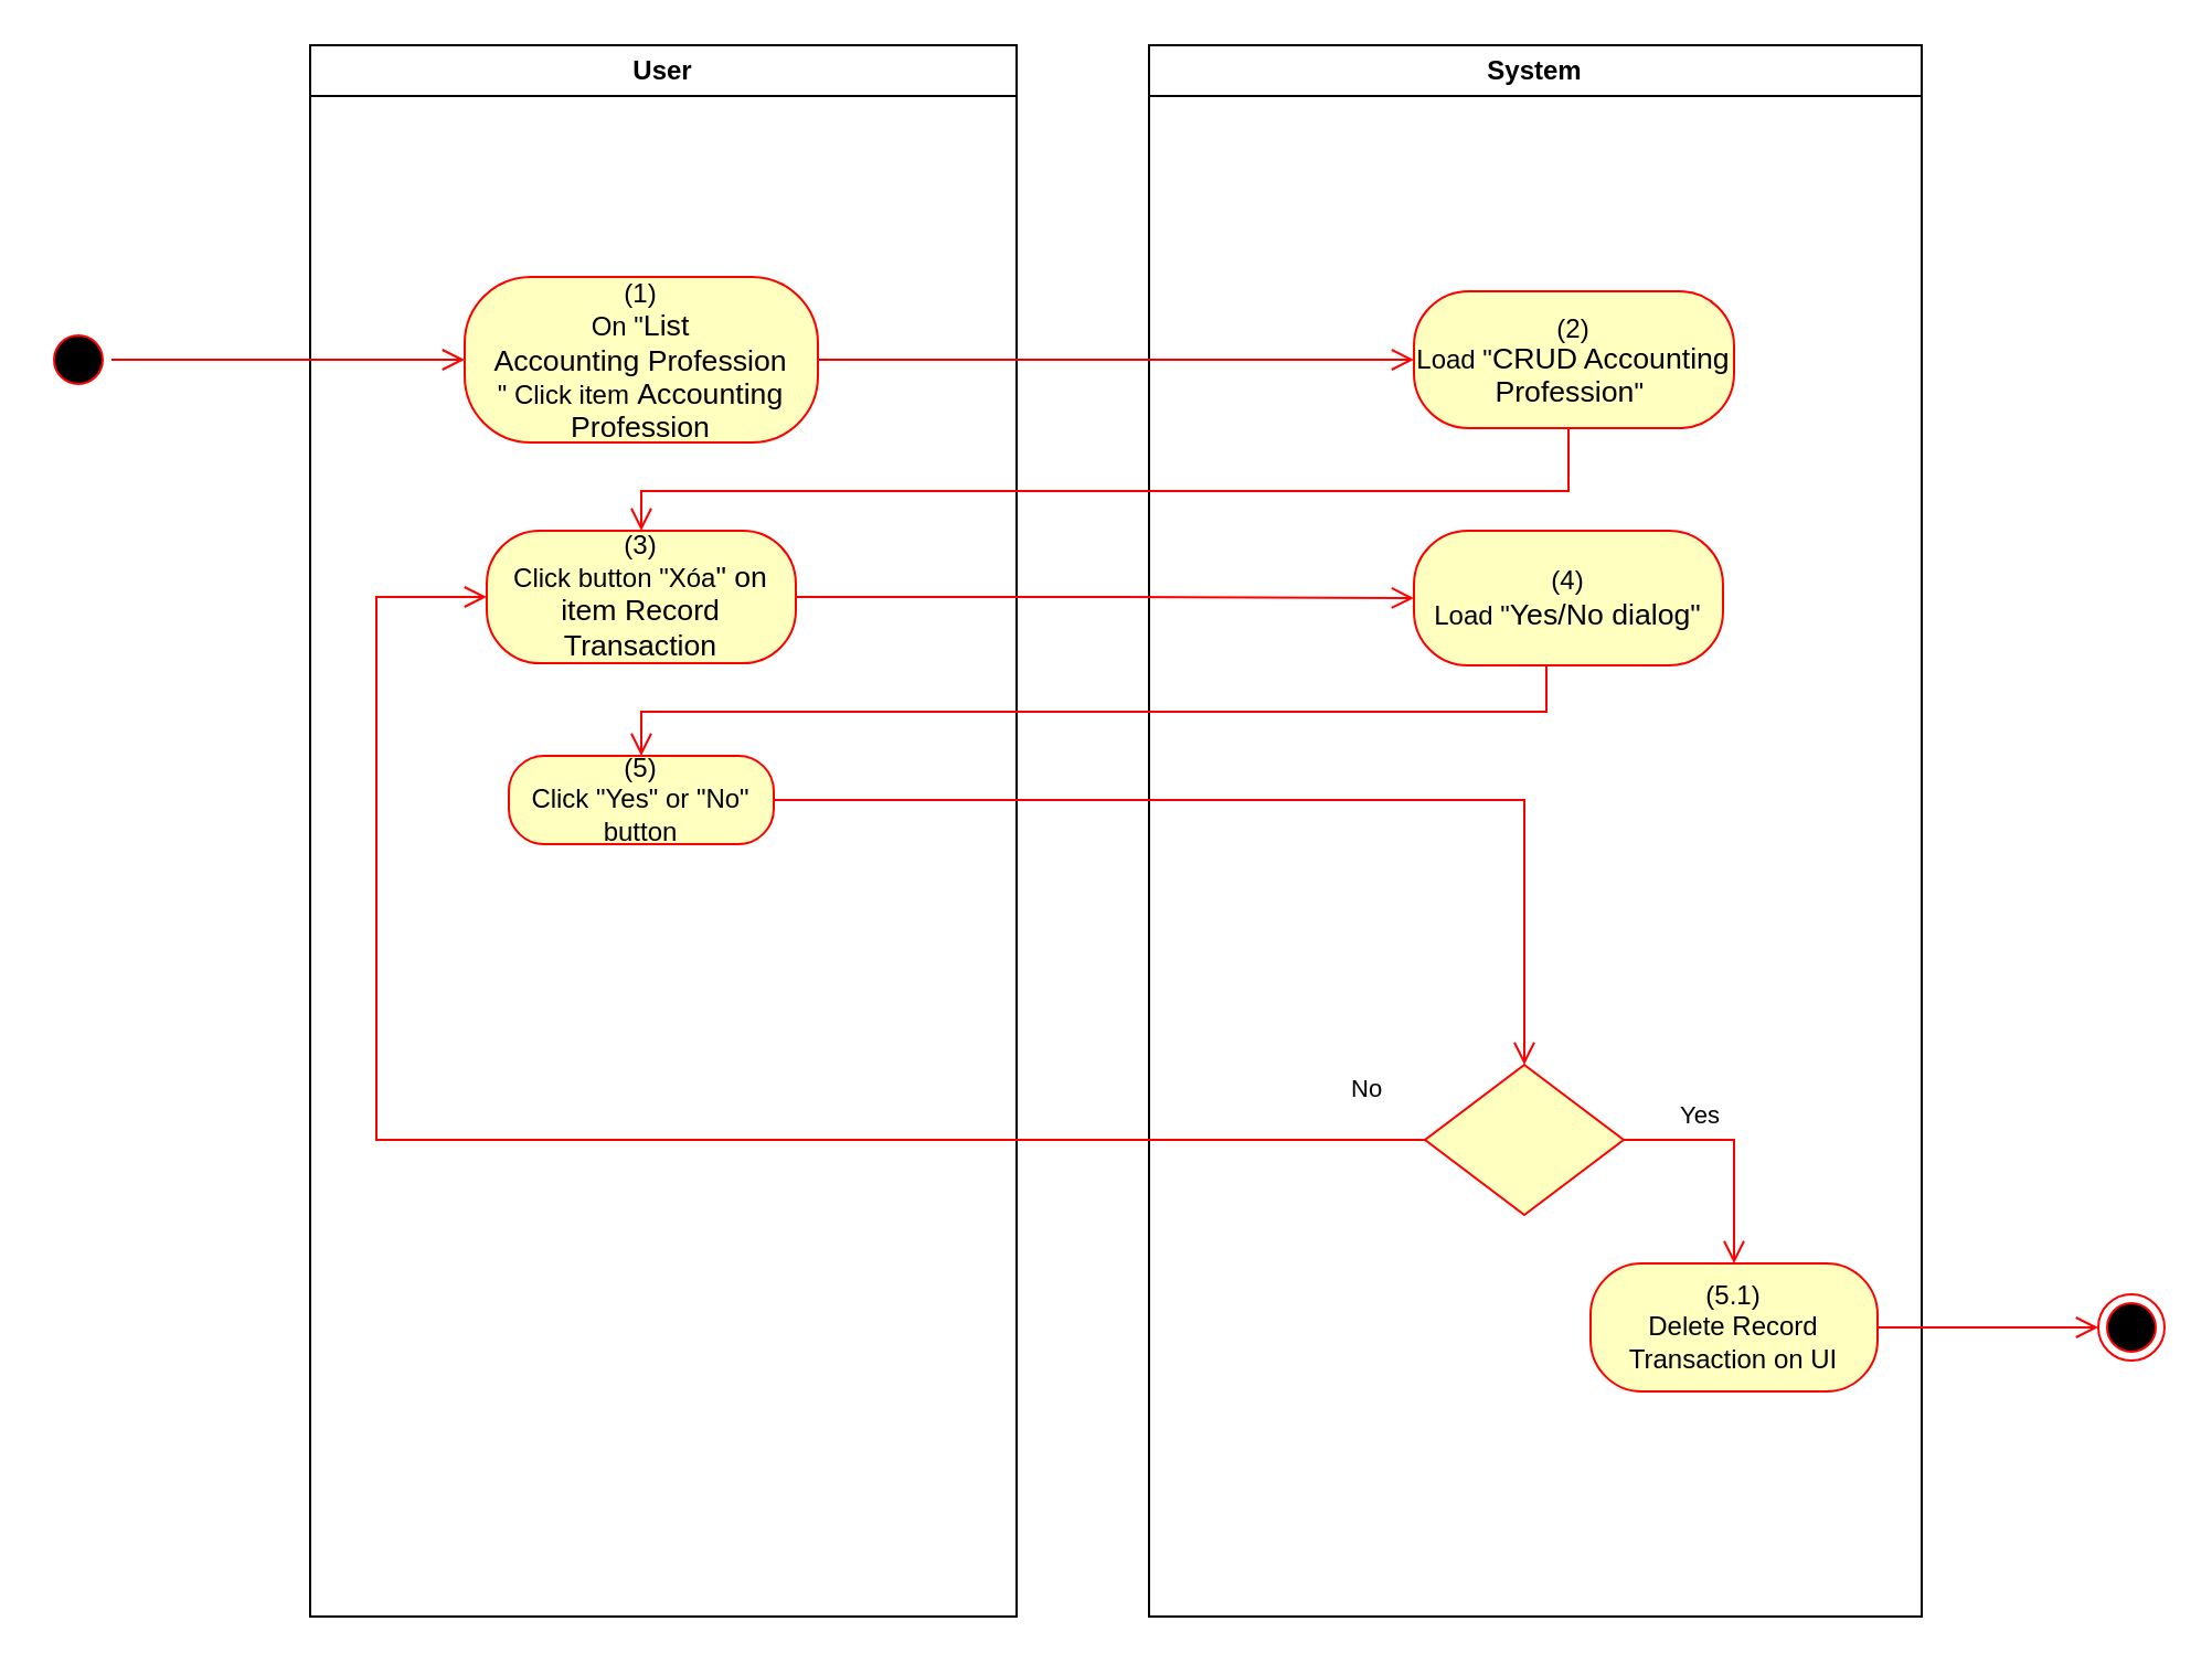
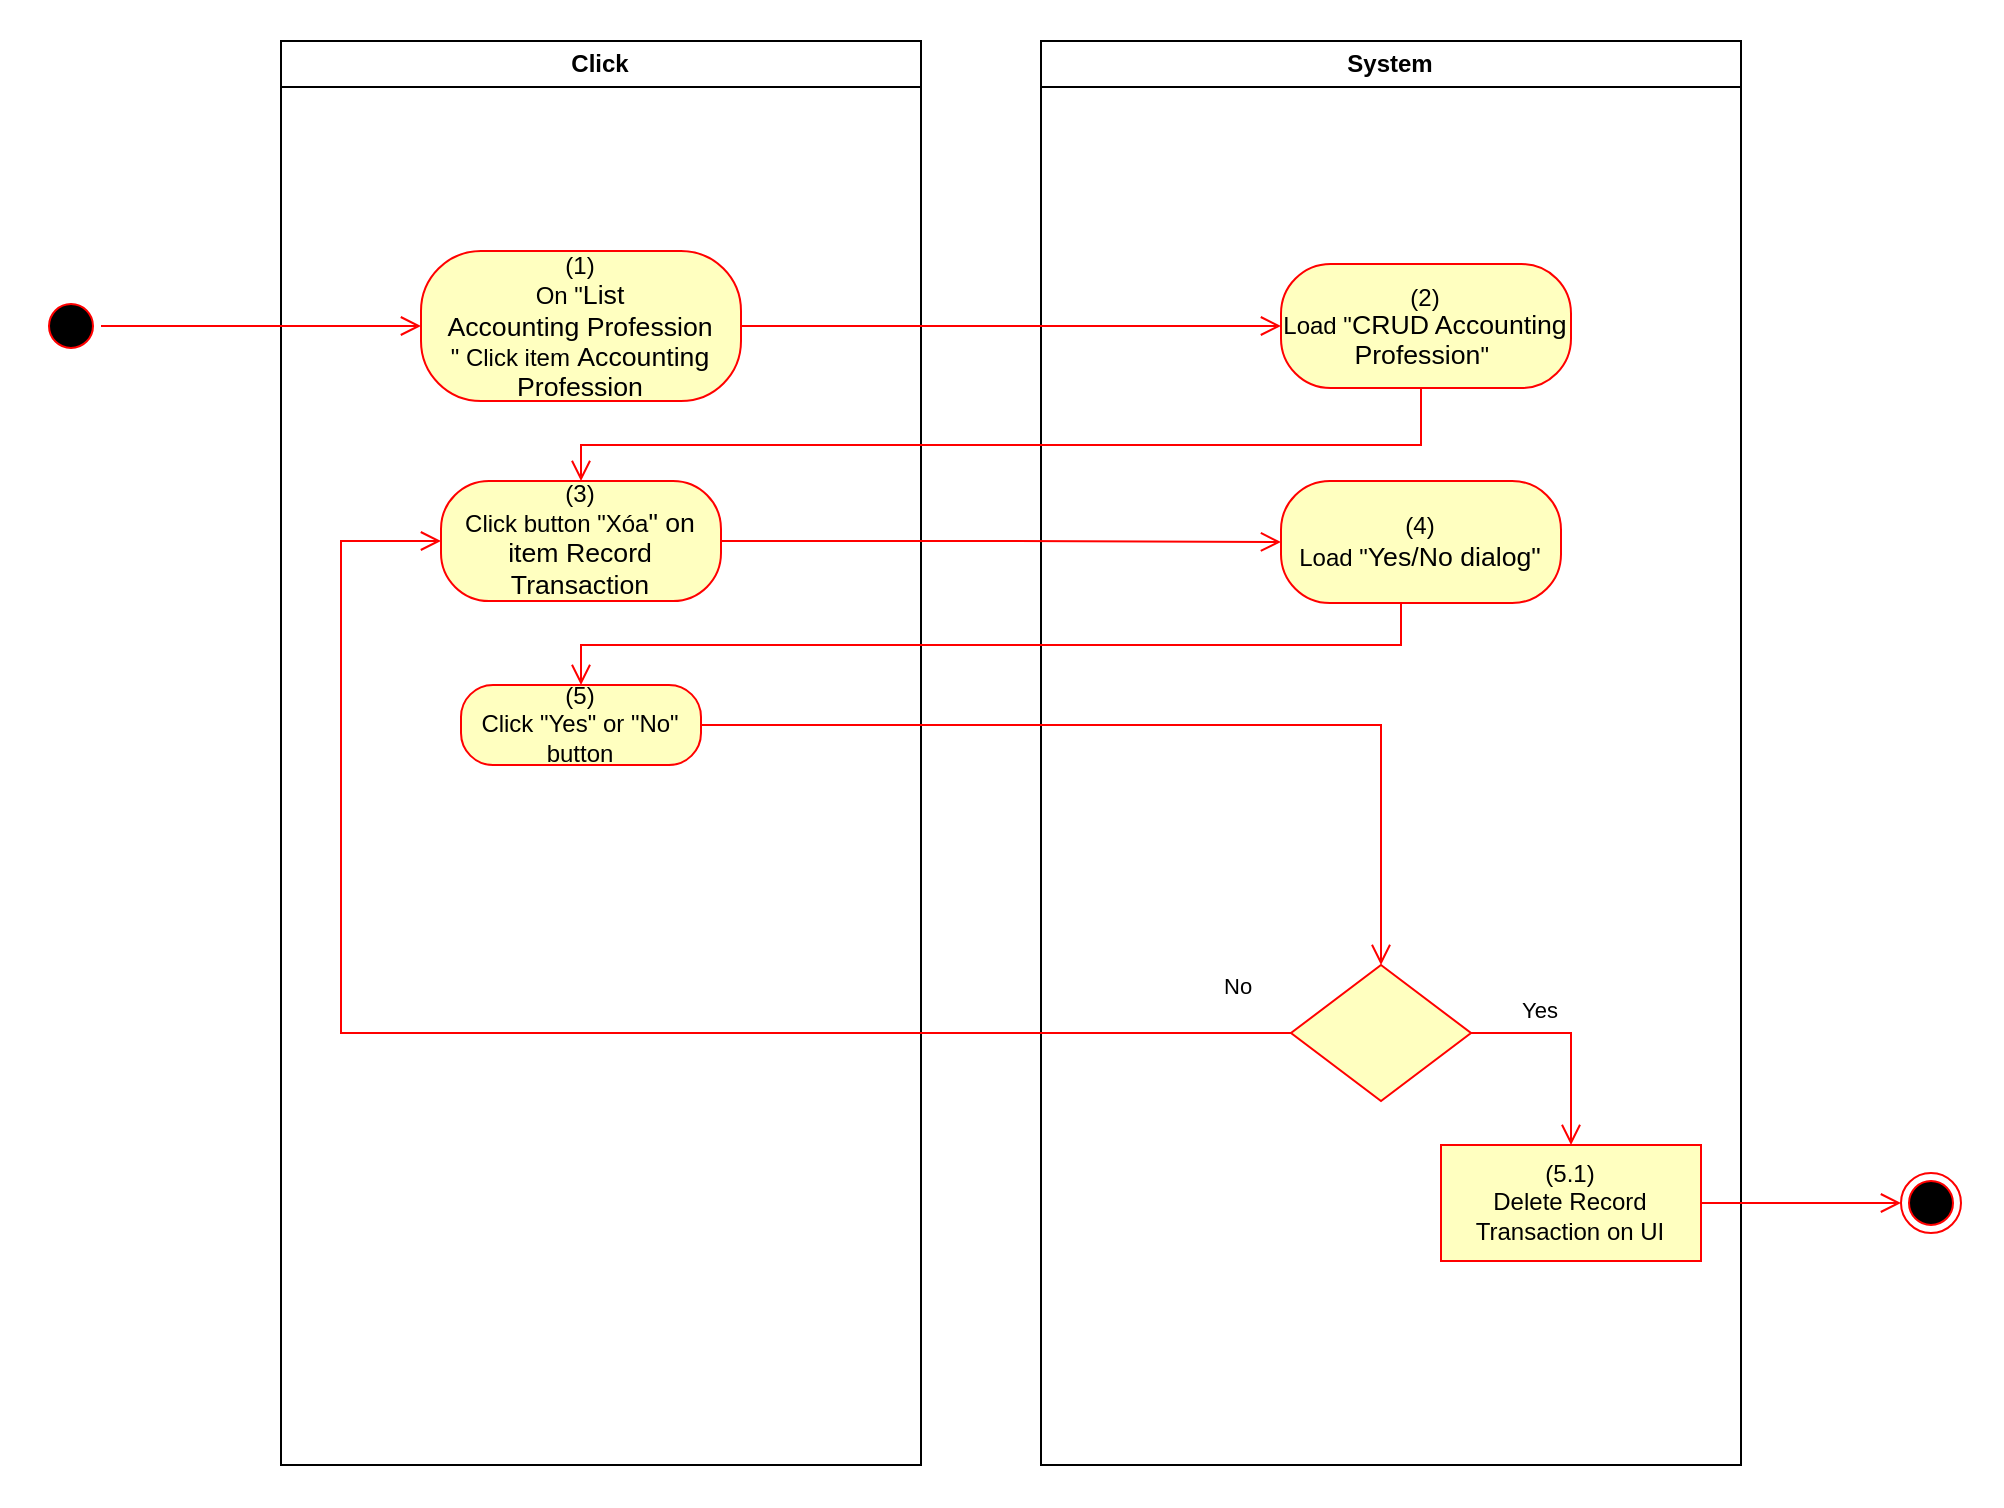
  <mxCell id="0" />
  <mxCell id="1" parent="0" />
- <mxCell id="2" value="User" style="swimlane;whiteSpace=wrap" parent="1" vertex="1"><mxGeometry x="140" y="20" width="320" height="712" as="geometry"><mxRectangle x="120" y="128" width="60" height="23" as="alternateBounds" /></mxGeometry></mxCell>
+ <mxCell id="2" value="Click" style="swimlane;whiteSpace=wrap" parent="1" vertex="1"><mxGeometry x="140" y="20" width="320" height="712" as="geometry"><mxRectangle x="120" y="128" width="60" height="23" as="alternateBounds" /></mxGeometry></mxCell>
  <mxCell id="3" value="(1)&lt;br style=&quot;padding: 0px ; margin: 0px&quot;&gt;On &quot;&lt;span style=&quot;font-family: &amp;#34;arial&amp;#34; , sans-serif ; font-size: 13.333px&quot;&gt;List&lt;/span&gt;&lt;br style=&quot;font-family: &amp;#34;arial&amp;#34; , sans-serif ; font-size: 13.333px&quot;&gt;&lt;span style=&quot;font-family: &amp;#34;arial&amp;#34; , sans-serif ; font-size: 13.333px&quot;&gt;Accounting Profession&lt;/span&gt;&lt;br&gt;&quot; Click item&lt;span lang=&quot;EN-GB&quot; style=&quot;font-size: 10pt ; line-height: 14.267px ; font-family: &amp;#34;arial&amp;#34; , sans-serif&quot;&gt;&amp;nbsp;Accounting Profession&lt;/span&gt;" style="rounded=1;whiteSpace=wrap;html=1;arcSize=40;fontColor=#000000;fillColor=#ffffc0;strokeColor=#ff0000;" parent="2" vertex="1"><mxGeometry x="70" y="105" width="160" height="75" as="geometry" /></mxCell>
  <mxCell id="4" value="(3)&lt;br&gt;Click button &quot;Xóa&lt;span lang=&quot;EN-GB&quot; style=&quot;font-size: 10pt ; line-height: 14.267px ; font-family: &amp;#34;arial&amp;#34; , sans-serif&quot;&gt;&quot; on item&amp;nbsp;&lt;/span&gt;&lt;span style=&quot;font-family: &amp;#34;arial&amp;#34; , sans-serif ; font-size: 13.333px&quot;&gt;Record&lt;/span&gt;&lt;br style=&quot;font-family: &amp;#34;arial&amp;#34; , sans-serif ; font-size: 13.333px&quot;&gt;&lt;span style=&quot;font-family: &amp;#34;arial&amp;#34; , sans-serif ; font-size: 13.333px&quot;&gt;Transaction&lt;/span&gt;" style="rounded=1;whiteSpace=wrap;html=1;arcSize=40;fontColor=#000000;fillColor=#ffffc0;strokeColor=#ff0000;" parent="2" vertex="1"><mxGeometry x="80" y="220" width="140" height="60" as="geometry" /></mxCell>
  <mxCell id="5" value="(5)&lt;br&gt;Click &quot;Yes&quot; or &quot;No&quot; button" style="rounded=1;whiteSpace=wrap;html=1;arcSize=40;fontColor=#000000;fillColor=#ffffc0;strokeColor=#ff0000;" parent="2" vertex="1"><mxGeometry x="90" y="322" width="120" height="40" as="geometry" /></mxCell>
  <mxCell id="6" value="System" style="swimlane;whiteSpace=wrap;startSize=23;" parent="1" vertex="1"><mxGeometry x="520" y="20" width="350" height="712" as="geometry" /></mxCell>
  <mxCell id="7" value="(2)&lt;br&gt;Load &quot;&lt;span lang=&quot;EN-GB&quot; style=&quot;font-size: 10pt ; line-height: 14.267px ; font-family: &amp;#34;arial&amp;#34; , sans-serif&quot;&gt;CRUD Accounting Profession&lt;/span&gt;&quot;&amp;nbsp;" style="rounded=1;whiteSpace=wrap;html=1;arcSize=40;fontColor=#000000;fillColor=#ffffc0;strokeColor=#ff0000;" parent="6" vertex="1"><mxGeometry x="120" y="111.5" width="145" height="62" as="geometry" /></mxCell>
  <mxCell id="8" value="" style="rhombus;whiteSpace=wrap;html=1;fillColor=#ffffc0;strokeColor=#ff0000;" parent="6" vertex="1"><mxGeometry x="125" y="462" width="90" height="68" as="geometry" /></mxCell>
  <mxCell id="9" value="Yes" style="edgeStyle=orthogonalEdgeStyle;html=1;align=left;verticalAlign=top;endArrow=open;endSize=8;strokeColor=#ff0000;rounded=0;exitX=1;exitY=0.5;exitDx=0;exitDy=0;" parent="6" source="8" target="10" edge="1"><mxGeometry x="-0.549" y="24" relative="1" as="geometry"><mxPoint x="170" y="552" as="targetPoint" /><mxPoint as="offset" /></mxGeometry></mxCell>
- <mxCell id="10" value="(5.1)&lt;br&gt;Delete Record Transaction on UI" style="rounded=1;whiteSpace=wrap;html=1;arcSize=40;fontColor=#000000;fillColor=#ffffc0;strokeColor=#ff0000;" parent="6" vertex="1"><mxGeometry x="200" y="552" width="130" height="58" as="geometry" /></mxCell>
+ <mxCell id="10" value="(5.1)&lt;br&gt;Delete Record Transaction on UI" style="whiteSpace=wrap;html=1;arcSize=40;fontColor=#000000;fillColor=#ffffc0;strokeColor=#ff0000;rounded=0;" parent="6" vertex="1"><mxGeometry x="200" y="552" width="130" height="58" as="geometry" /></mxCell>
  <mxCell id="11" value="(4)&lt;br&gt;Load &quot;&lt;font face=&quot;arial, sans-serif&quot;&gt;&lt;span style=&quot;font-size: 13.333px&quot;&gt;Yes/No dialog&quot;&lt;/span&gt;&lt;/font&gt;" style="rounded=1;whiteSpace=wrap;html=1;arcSize=40;fontColor=#000000;fillColor=#ffffc0;strokeColor=#ff0000;" parent="6" vertex="1"><mxGeometry x="120" y="220" width="140" height="61" as="geometry" /></mxCell>
  <mxCell id="12" value="" style="ellipse;html=1;shape=startState;fillColor=#000000;strokeColor=#ff0000;" parent="1" vertex="1"><mxGeometry x="20" y="147.5" width="30" height="30" as="geometry" /></mxCell>
  <mxCell id="13" value="" style="edgeStyle=orthogonalEdgeStyle;html=1;verticalAlign=bottom;endArrow=open;endSize=8;strokeColor=#ff0000;rounded=0;entryX=0;entryY=0.5;entryDx=0;entryDy=0;" parent="1" source="12" target="3" edge="1"><mxGeometry relative="1" as="geometry"><mxPoint x="200" y="145" as="targetPoint" /></mxGeometry></mxCell>
  <mxCell id="14" value="" style="edgeStyle=orthogonalEdgeStyle;html=1;verticalAlign=bottom;endArrow=open;endSize=8;strokeColor=#ff0000;rounded=0;entryX=0;entryY=0.5;entryDx=0;entryDy=0;" parent="1" source="3" target="7" edge="1"><mxGeometry relative="1" as="geometry"><mxPoint x="600" y="163" as="targetPoint" /></mxGeometry></mxCell>
  <mxCell id="15" value="" style="edgeStyle=orthogonalEdgeStyle;html=1;verticalAlign=bottom;endArrow=open;endSize=8;strokeColor=#ff0000;rounded=0;entryX=0.5;entryY=0;entryDx=0;entryDy=0;" parent="1" source="7" target="4" edge="1"><mxGeometry relative="1" as="geometry"><mxPoint x="685" y="242" as="targetPoint" /><Array as="points"><mxPoint x="710" y="222" /><mxPoint x="290" y="222" /></Array></mxGeometry></mxCell>
  <mxCell id="16" value="" style="ellipse;html=1;shape=endState;fillColor=#000000;strokeColor=#ff0000;" parent="1" vertex="1"><mxGeometry x="950" y="586" width="30" height="30" as="geometry" /></mxCell>
  <mxCell id="17" value="" style="edgeStyle=orthogonalEdgeStyle;html=1;verticalAlign=bottom;endArrow=open;endSize=8;strokeColor=#ff0000;rounded=0;exitX=1;exitY=0.5;exitDx=0;exitDy=0;entryX=0;entryY=0.5;entryDx=0;entryDy=0;" parent="1" source="10" target="16" edge="1"><mxGeometry relative="1" as="geometry"><mxPoint x="820" y="652" as="targetPoint" /><mxPoint x="850" y="677" as="sourcePoint" /></mxGeometry></mxCell>
  <mxCell id="18" value="" style="edgeStyle=orthogonalEdgeStyle;html=1;verticalAlign=bottom;endArrow=open;endSize=8;strokeColor=#ff0000;rounded=0;entryX=0;entryY=0.5;entryDx=0;entryDy=0;" parent="1" source="4" target="11" edge="1"><mxGeometry relative="1" as="geometry"><mxPoint x="280" y="355" as="targetPoint" /></mxGeometry></mxCell>
  <mxCell id="19" value="" style="edgeStyle=orthogonalEdgeStyle;html=1;verticalAlign=bottom;endArrow=open;endSize=8;strokeColor=#ff0000;rounded=0;entryX=0.5;entryY=0;entryDx=0;entryDy=0;" parent="1" source="11" target="5" edge="1"><mxGeometry relative="1" as="geometry"><mxPoint x="690" y="352" as="targetPoint" /><Array as="points"><mxPoint x="700" y="322" /><mxPoint x="290" y="322" /></Array></mxGeometry></mxCell>
  <mxCell id="20" value="" style="edgeStyle=orthogonalEdgeStyle;html=1;verticalAlign=bottom;endArrow=open;endSize=8;strokeColor=#ff0000;rounded=0;entryX=0.5;entryY=0;entryDx=0;entryDy=0;" parent="1" source="5" target="8" edge="1"><mxGeometry relative="1" as="geometry"><mxPoint x="700" y="442" as="targetPoint" /></mxGeometry></mxCell>
  <mxCell id="21" value="No" style="edgeStyle=orthogonalEdgeStyle;html=1;align=left;verticalAlign=bottom;endArrow=open;endSize=8;strokeColor=#ff0000;rounded=0;entryX=0;entryY=0.5;entryDx=0;entryDy=0;exitX=0;exitY=0.5;exitDx=0;exitDy=0;" parent="1" source="8" target="4" edge="1"><mxGeometry x="-0.909" y="-14" relative="1" as="geometry"><mxPoint x="590" y="572" as="targetPoint" /><Array as="points"><mxPoint x="170" y="516" /><mxPoint x="170" y="270" /></Array><mxPoint as="offset" /></mxGeometry></mxCell>
